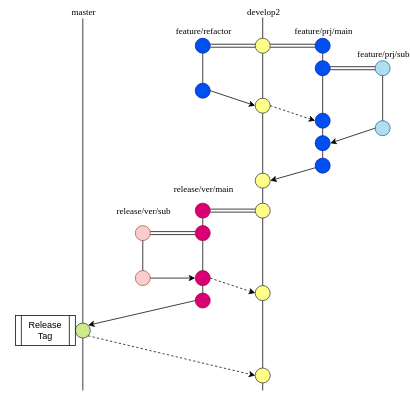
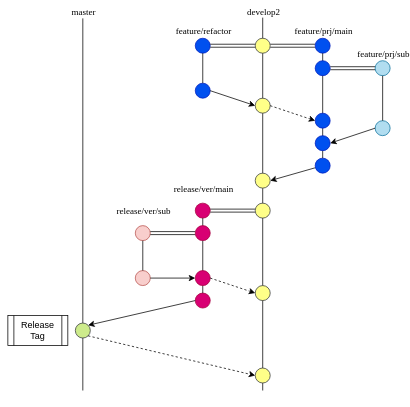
  <mxCell id="0" />
  <mxCell id="1" parent="0" />
  <mxCell id="2" value="" style="endArrow=none;html=1;labelBackgroundColor=#ffffff;strokeColor=#000000;fontFamily=Tahoma;fontColor=#000000;" parent="1" edge="1"><mxGeometry width="50" height="50" relative="1" as="geometry"><mxPoint x="350" y="520" as="sourcePoint" /><mxPoint x="350" y="20" as="targetPoint" /></mxGeometry></mxCell>
  <mxCell id="3" value="develop2" style="text;html=1;align=center;verticalAlign=middle;resizable=0;points=[];labelBackgroundColor=#ffffff;fontFamily=Tahoma;fontColor=#000000;" parent="2" vertex="1" connectable="0"><mxGeometry x="0.581" y="-2" relative="1" as="geometry"><mxPoint x="-2" y="-111" as="offset" /></mxGeometry></mxCell>
  <mxCell id="4" value="" style="endArrow=none;html=1;" parent="1" edge="1"><mxGeometry width="50" height="50" relative="1" as="geometry"><mxPoint x="110" y="520" as="sourcePoint" /><mxPoint x="110" y="20" as="targetPoint" /></mxGeometry></mxCell>
  <mxCell id="5" value="master" style="text;html=1;align=center;verticalAlign=middle;resizable=0;points=[];labelBackgroundColor=#ffffff;fontFamily=Tahoma;fontColor=#000000;" parent="4" vertex="1" connectable="0"><mxGeometry x="0.463" relative="1" as="geometry"><mxPoint y="-139" as="offset" /></mxGeometry></mxCell>
  <mxCell id="6" value="" style="endArrow=classic;html=1;fontFamily=Tahoma;exitX=1;exitY=0.5;exitDx=0;exitDy=0;entryX=0;entryY=0.5;entryDx=0;entryDy=0;shape=link;" parent="1" source="51" target="8" edge="1"><mxGeometry width="50" height="50" relative="1" as="geometry"><mxPoint x="380" y="66" as="sourcePoint" /><mxPoint x="460" y="76" as="targetPoint" /></mxGeometry></mxCell>
  <mxCell id="7" value="" style="endArrow=classic;html=1;fontFamily=Tahoma;entryX=1;entryY=0.5;entryDx=0;entryDy=0;labelBorderColor=none;" parent="1" source="9" target="46" edge="1"><mxGeometry width="50" height="50" relative="1" as="geometry"><mxPoint x="470" y="196" as="sourcePoint" /><mxPoint x="350" y="216" as="targetPoint" /></mxGeometry></mxCell>
  <mxCell id="8" value="" style="ellipse;whiteSpace=wrap;html=1;aspect=fixed;fontFamily=Tahoma;fillColor=#0050ef;strokeColor=#001DBC;fontColor=#ffffff;" parent="1" vertex="1"><mxGeometry x="420" y="50" width="20" height="20" as="geometry" /></mxCell>
  <mxCell id="9" value="" style="ellipse;whiteSpace=wrap;html=1;aspect=fixed;fontFamily=Tahoma;fillColor=#0050ef;strokeColor=#001DBC;fontColor=#ffffff;" parent="1" vertex="1"><mxGeometry x="420" y="210" width="20" height="20" as="geometry" /></mxCell>
  <mxCell id="10" value="" style="ellipse;whiteSpace=wrap;html=1;aspect=fixed;fontFamily=Tahoma;fillColor=#b1ddf0;strokeColor=#10739e;" parent="1" vertex="1"><mxGeometry x="500" y="160" width="20" height="20" as="geometry" /></mxCell>
  <mxCell id="11" value="" style="ellipse;whiteSpace=wrap;html=1;aspect=fixed;fontFamily=Tahoma;fillColor=#b1ddf0;strokeColor=#10739e;" parent="1" vertex="1"><mxGeometry x="500" y="80" width="20" height="20" as="geometry" /></mxCell>
  <mxCell id="12" value="" style="endArrow=none;html=1;labelBackgroundColor=#ffffff;strokeColor=#000000;fontFamily=Tahoma;fontColor=#000000;exitX=0.5;exitY=0;exitDx=0;exitDy=0;entryX=0.5;entryY=1;entryDx=0;entryDy=0;" parent="1" source="9" edge="1" target="8"><mxGeometry width="50" height="50" relative="1" as="geometry"><mxPoint x="380" y="140" as="sourcePoint" /><mxPoint x="430" y="90" as="targetPoint" /></mxGeometry></mxCell>
  <mxCell id="13" value="feature/prj/main" style="text;html=1;align=center;verticalAlign=middle;resizable=0;points=[];labelBackgroundColor=#ffffff;fontFamily=Tahoma;fontColor=#000000;" parent="12" vertex="1" connectable="0"><mxGeometry x="0.24" y="2" relative="1" as="geometry"><mxPoint x="2" y="-83" as="offset" /></mxGeometry></mxCell>
  <mxCell id="14" value="" style="endArrow=none;html=1;labelBackgroundColor=#ffffff;strokeColor=#000000;fontFamily=Tahoma;fontColor=#000000;exitX=0.5;exitY=0;exitDx=0;exitDy=0;entryX=0.5;entryY=1;entryDx=0;entryDy=0;" parent="1" source="10" edge="1" target="11"><mxGeometry width="50" height="50" relative="1" as="geometry"><mxPoint x="510" y="230" as="sourcePoint" /><mxPoint x="510" y="120" as="targetPoint" /></mxGeometry></mxCell>
  <mxCell id="15" value="feature/prj/sub" style="text;html=1;align=center;verticalAlign=middle;resizable=0;points=[];labelBackgroundColor=#ffffff;fontFamily=Tahoma;fontColor=#000000;" parent="14" vertex="1" connectable="0"><mxGeometry x="-0.545" y="-1" relative="1" as="geometry"><mxPoint x="-1" y="-76" as="offset" /></mxGeometry></mxCell>
  <mxCell id="16" value="" style="endArrow=classic;html=1;labelBackgroundColor=#ffffff;strokeColor=#000000;fontFamily=Tahoma;fontColor=#000000;entryX=0;entryY=0.5;entryDx=0;entryDy=0;shape=link;exitX=1;exitY=0.5;exitDx=0;exitDy=0;" parent="1" target="11" edge="1" source="43"><mxGeometry width="50" height="50" relative="1" as="geometry"><mxPoint x="440" y="110" as="sourcePoint" /><mxPoint x="480" y="50" as="targetPoint" /></mxGeometry></mxCell>
  <mxCell id="17" value="" style="endArrow=classic;html=1;labelBackgroundColor=#ffffff;strokeColor=#000000;fontFamily=Tahoma;fontColor=#000000;exitX=0;exitY=0.5;exitDx=0;exitDy=0;entryX=1;entryY=0.5;entryDx=0;entryDy=0;" parent="1" source="10" edge="1" target="47"><mxGeometry width="50" height="50" relative="1" as="geometry"><mxPoint x="510" y="240" as="sourcePoint" /><mxPoint x="440" y="170" as="targetPoint" /></mxGeometry></mxCell>
  <mxCell id="18" value="" style="ellipse;whiteSpace=wrap;html=1;aspect=fixed;fontFamily=Tahoma;fillColor=#d80073;strokeColor=#A50040;fontColor=#ffffff;" parent="1" vertex="1"><mxGeometry x="260" y="270" width="20" height="20" as="geometry" /></mxCell>
  <mxCell id="19" value="" style="ellipse;whiteSpace=wrap;html=1;aspect=fixed;fontFamily=Tahoma;fillColor=#d80073;strokeColor=#A50040;fontColor=#ffffff;" parent="1" vertex="1"><mxGeometry x="260" y="390" width="20" height="20" as="geometry" /></mxCell>
  <mxCell id="20" value="" style="endArrow=none;html=1;labelBackgroundColor=#ffffff;strokeColor=#000000;fontFamily=Tahoma;fontColor=#000000;exitX=0.5;exitY=0;exitDx=0;exitDy=0;" parent="1" source="19" edge="1"><mxGeometry width="50" height="50" relative="1" as="geometry"><mxPoint x="220" y="340" as="sourcePoint" /><mxPoint x="270" y="290" as="targetPoint" /></mxGeometry></mxCell>
  <mxCell id="21" value="release/ver/main" style="text;html=1;align=center;verticalAlign=middle;resizable=0;points=[];labelBackgroundColor=#ffffff;fontFamily=Tahoma;fontColor=#000000;" parent="20" vertex="1" connectable="0"><mxGeometry x="-0.5" y="3" relative="1" as="geometry"><mxPoint x="3" y="-115" as="offset" /></mxGeometry></mxCell>
  <mxCell id="22" value="" style="ellipse;whiteSpace=wrap;html=1;aspect=fixed;fontFamily=Tahoma;fillColor=#f8cecc;strokeColor=#b85450;" parent="1" vertex="1"><mxGeometry x="180" y="300" width="20" height="20" as="geometry" /></mxCell>
  <mxCell id="23" value="" style="ellipse;whiteSpace=wrap;html=1;aspect=fixed;fontFamily=Tahoma;fillColor=#f8cecc;strokeColor=#b85450;" parent="1" vertex="1"><mxGeometry x="180" y="360" width="20" height="20" as="geometry" /></mxCell>
  <mxCell id="24" value="" style="endArrow=none;html=1;labelBackgroundColor=#ffffff;strokeColor=#000000;fontFamily=Tahoma;fontColor=#000000;exitX=0.5;exitY=0;exitDx=0;exitDy=0;" parent="1" source="23" edge="1"><mxGeometry width="50" height="50" relative="1" as="geometry"><mxPoint x="190" y="440" as="sourcePoint" /><mxPoint x="190" y="320" as="targetPoint" /></mxGeometry></mxCell>
  <mxCell id="25" value="release/ver/sub" style="text;html=1;align=center;verticalAlign=middle;resizable=0;points=[];labelBackgroundColor=#ffffff;fontFamily=Tahoma;fontColor=#000000;" parent="24" vertex="1" connectable="0"><mxGeometry x="0.567" y="-2" relative="1" as="geometry"><mxPoint x="-2" y="-49" as="offset" /></mxGeometry></mxCell>
  <mxCell id="26" value="" style="endArrow=classic;html=1;labelBackgroundColor=#ffffff;strokeColor=#000000;fontFamily=Tahoma;fontColor=#000000;entryX=1;entryY=0.5;entryDx=0;entryDy=0;shape=link;" parent="1" target="22" edge="1"><mxGeometry width="50" height="50" relative="1" as="geometry"><mxPoint x="260" y="310" as="sourcePoint" /><mxPoint x="310" y="235" as="targetPoint" /></mxGeometry></mxCell>
  <mxCell id="27" value="" style="endArrow=classic;html=1;labelBackgroundColor=#ffffff;strokeColor=#000000;fontFamily=Tahoma;fontColor=#000000;exitX=0;exitY=0.5;exitDx=0;exitDy=0;entryX=1;entryY=0.5;entryDx=0;entryDy=0;shape=link;" parent="1" source="45" target="18" edge="1"><mxGeometry width="50" height="50" relative="1" as="geometry"><mxPoint x="10" y="610" as="sourcePoint" /><mxPoint x="60" y="560" as="targetPoint" /></mxGeometry></mxCell>
  <mxCell id="28" value="" style="endArrow=classic;html=1;labelBackgroundColor=#ffffff;strokeColor=#000000;fontFamily=Tahoma;fontColor=#000000;exitX=1;exitY=0.5;exitDx=0;exitDy=0;" parent="1" source="23" edge="1"><mxGeometry width="50" height="50" relative="1" as="geometry"><mxPoint x="10" y="610" as="sourcePoint" /><mxPoint x="260" y="370" as="targetPoint" /></mxGeometry></mxCell>
  <mxCell id="29" value="" style="ellipse;whiteSpace=wrap;html=1;aspect=fixed;fontFamily=Tahoma;fillColor=#ffff88;strokeColor=#36393d;" parent="1" vertex="1"><mxGeometry x="340" y="490" width="20" height="20" as="geometry" /></mxCell>
  <mxCell id="30" value="" style="ellipse;whiteSpace=wrap;html=1;aspect=fixed;fontFamily=Tahoma;fillColor=#d80073;strokeColor=#A50040;fontColor=#ffffff;" parent="1" vertex="1"><mxGeometry x="260" y="300" width="20" height="20" as="geometry" /></mxCell>
  <mxCell id="31" value="" style="ellipse;whiteSpace=wrap;html=1;aspect=fixed;fontFamily=Tahoma;fillColor=#d80073;strokeColor=#A50040;fontColor=#ffffff;" parent="1" vertex="1"><mxGeometry x="260" y="360" width="20" height="20" as="geometry" /></mxCell>
  <mxCell id="32" value="" style="ellipse;whiteSpace=wrap;html=1;aspect=fixed;fontFamily=Tahoma;fillColor=#cdeb8b;strokeColor=#36393d;" parent="1" vertex="1"><mxGeometry x="100" y="430" width="20" height="20" as="geometry" /></mxCell>
  <mxCell id="33" value="" style="endArrow=classic;html=1;labelBackgroundColor=#ffffff;strokeColor=#000000;fontFamily=Tahoma;fontColor=#000000;exitX=0;exitY=0.5;exitDx=0;exitDy=0;entryX=1;entryY=0;entryDx=0;entryDy=0;" parent="1" source="19" target="32" edge="1"><mxGeometry width="50" height="50" relative="1" as="geometry"><mxPoint x="90" y="610" as="sourcePoint" /><mxPoint x="140" y="560" as="targetPoint" /></mxGeometry></mxCell>
  <mxCell id="34" value="" style="endArrow=classic;html=1;labelBackgroundColor=#ffffff;strokeColor=#000000;fontFamily=Tahoma;fontColor=#000000;entryX=0;entryY=0.5;entryDx=0;entryDy=0;exitX=1;exitY=1;exitDx=0;exitDy=0;dashed=1;" parent="1" source="32" target="29" edge="1"><mxGeometry width="50" height="50" relative="1" as="geometry"><mxPoint x="110" y="460" as="sourcePoint" /><mxPoint x="140" y="560" as="targetPoint" /></mxGeometry></mxCell>
- <mxCell id="35" value="Release&lt;br&gt;Tag" style="shape=process;whiteSpace=wrap;html=1;backgroundOutline=1;" parent="1" vertex="1"><mxGeometry x="20" y="420" width="80" height="40" as="geometry" /></mxCell>
+ <mxCell id="35" value="Release&lt;br&gt;Tag" style="shape=process;whiteSpace=wrap;html=1;backgroundOutline=1;" parent="1" vertex="1"><mxGeometry x="10" y="420" width="80" height="40" as="geometry" /></mxCell>
  <mxCell id="36" value="" style="ellipse;whiteSpace=wrap;html=1;aspect=fixed;fontFamily=Tahoma;fillColor=#ffff88;strokeColor=#36393d;" vertex="1" parent="1"><mxGeometry x="340" y="380" width="20" height="20" as="geometry" /></mxCell>
  <mxCell id="37" value="" style="endArrow=classic;html=1;exitX=1;exitY=0.5;exitDx=0;exitDy=0;entryX=0;entryY=0.5;entryDx=0;entryDy=0;dashed=1;" edge="1" parent="1" source="31" target="36"><mxGeometry width="50" height="50" relative="1" as="geometry"><mxPoint x="20" y="590" as="sourcePoint" /><mxPoint x="70" y="540" as="targetPoint" /></mxGeometry></mxCell>
  <mxCell id="38" value="" style="ellipse;whiteSpace=wrap;html=1;aspect=fixed;fontFamily=Tahoma;fillColor=#0050ef;strokeColor=#001DBC;fontColor=#ffffff;" vertex="1" parent="1"><mxGeometry x="260" y="50" width="20" height="20" as="geometry" /></mxCell>
  <mxCell id="39" value="" style="ellipse;whiteSpace=wrap;html=1;aspect=fixed;fontFamily=Tahoma;fillColor=#0050ef;strokeColor=#001DBC;fontColor=#ffffff;" vertex="1" parent="1"><mxGeometry x="260" y="110" width="20" height="20" as="geometry" /></mxCell>
  <mxCell id="40" value="" style="shape=link;html=1;entryX=0;entryY=0.5;entryDx=0;entryDy=0;exitX=1;exitY=0.5;exitDx=0;exitDy=0;" edge="1" parent="1" source="38" target="51"><mxGeometry width="50" height="50" relative="1" as="geometry"><mxPoint x="20" y="660" as="sourcePoint" /><mxPoint x="70" y="610" as="targetPoint" /></mxGeometry></mxCell>
  <mxCell id="41" value="" style="endArrow=none;html=1;entryX=0.5;entryY=1;entryDx=0;entryDy=0;" edge="1" parent="1" target="38"><mxGeometry width="50" height="50" relative="1" as="geometry"><mxPoint x="270" y="110" as="sourcePoint" /><mxPoint x="70" y="540" as="targetPoint" /></mxGeometry></mxCell>
  <mxCell id="42" value="feature/refactor" style="text;html=1;align=center;verticalAlign=middle;resizable=0;points=[];labelBackgroundColor=#ffffff;fontFamily=Tahoma;" vertex="1" connectable="0" parent="41"><mxGeometry x="0.467" y="-4" relative="1" as="geometry"><mxPoint x="-4" y="-41" as="offset" /></mxGeometry></mxCell>
  <mxCell id="43" value="" style="ellipse;whiteSpace=wrap;html=1;aspect=fixed;fontFamily=Tahoma;fillColor=#0050ef;strokeColor=#001DBC;fontColor=#ffffff;" parent="1" vertex="1"><mxGeometry x="420" y="80" width="20" height="20" as="geometry" /></mxCell>
  <mxCell id="44" value="" style="ellipse;whiteSpace=wrap;html=1;aspect=fixed;fontFamily=Tahoma;labelBackgroundColor=none;labelBorderColor=none;fillColor=#ffff88;strokeColor=#36393d;" vertex="1" parent="1"><mxGeometry x="340" y="130" width="20" height="20" as="geometry" /></mxCell>
  <mxCell id="45" value="" style="ellipse;whiteSpace=wrap;html=1;aspect=fixed;fontFamily=Tahoma;fillColor=#ffff88;strokeColor=#36393d;" parent="1" vertex="1"><mxGeometry x="340" y="270" width="20" height="20" as="geometry" /></mxCell>
  <mxCell id="46" value="" style="ellipse;whiteSpace=wrap;html=1;aspect=fixed;fontFamily=Tahoma;fillColor=#ffff88;strokeColor=#36393d;" parent="1" vertex="1"><mxGeometry x="340" y="230" width="20" height="20" as="geometry" /></mxCell>
  <mxCell id="47" value="" style="ellipse;whiteSpace=wrap;html=1;aspect=fixed;fontFamily=Tahoma;fillColor=#0050ef;strokeColor=#001DBC;fontColor=#ffffff;" parent="1" vertex="1"><mxGeometry x="420" y="180" width="20" height="20" as="geometry" /></mxCell>
  <mxCell id="48" value="" style="endArrow=classic;html=1;exitX=1;exitY=0.5;exitDx=0;exitDy=0;entryX=0;entryY=0.5;entryDx=0;entryDy=0;" edge="1" parent="1" source="39" target="44"><mxGeometry width="50" height="50" relative="1" as="geometry"><mxPoint x="20" y="590" as="sourcePoint" /><mxPoint x="70" y="540" as="targetPoint" /></mxGeometry></mxCell>
  <mxCell id="49" value="" style="ellipse;whiteSpace=wrap;html=1;aspect=fixed;fontFamily=Tahoma;fillColor=#0050ef;strokeColor=#001DBC;fontColor=#ffffff;" vertex="1" parent="1"><mxGeometry x="420" y="150" width="20" height="20" as="geometry" /></mxCell>
  <mxCell id="50" value="" style="endArrow=classic;html=1;exitX=1;exitY=0.5;exitDx=0;exitDy=0;entryX=0;entryY=0.5;entryDx=0;entryDy=0;dashed=1;" edge="1" parent="1" source="44" target="49"><mxGeometry width="50" height="50" relative="1" as="geometry"><mxPoint x="20" y="590" as="sourcePoint" /><mxPoint x="70" y="540" as="targetPoint" /></mxGeometry></mxCell>
  <mxCell id="51" value="" style="ellipse;whiteSpace=wrap;html=1;aspect=fixed;fontFamily=Tahoma;labelBackgroundColor=none;labelBorderColor=none;fillColor=#ffff88;strokeColor=#36393d;" parent="1" vertex="1"><mxGeometry x="340" y="50" width="20" height="20" as="geometry" /></mxCell>
